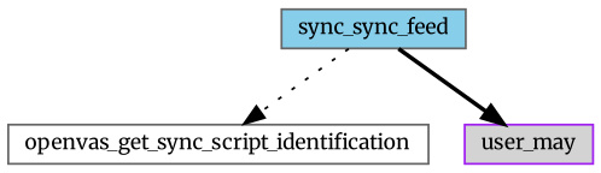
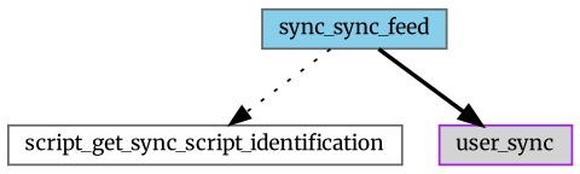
  digraph {
    fontname=Merriweather
    rankdir=TB
    node [color=gray40 fontname=Merriweather fontsize=10 shape=record style=filled]
    edge [color=black fontname=Merriweather fontsize=10 labelfontname=FreeSans labelfontsize=10]
    n1 [fillcolor=skyblue fontcolor=black height=0.2 label=sync_sync_feed width=0.4]
-   n2 [fillcolor=white height=0.2 label=openvas_get_sync_script_identification width=0.4]
-   n3 [color=purple fillcolor=lightgrey height=0.2 label=user_may width=0.4]
+   n2 [fillcolor=white height=0.2 label=script_get_sync_script_identification width=0.4]
+   n3 [color=purple fillcolor=lightgrey height=0.2 label=user_sync width=0.4]
    n1 -> n2 [style=dotted]
    n1 -> n3 [style=bold]
  }
